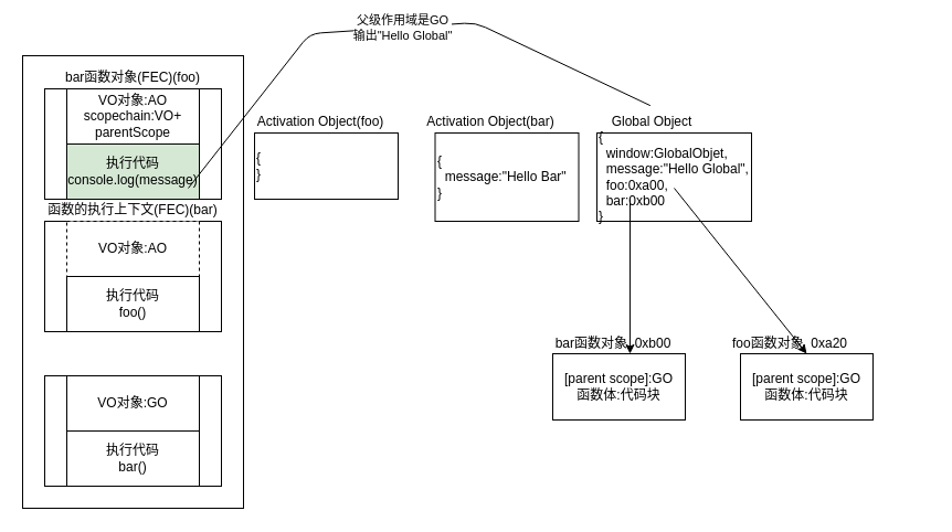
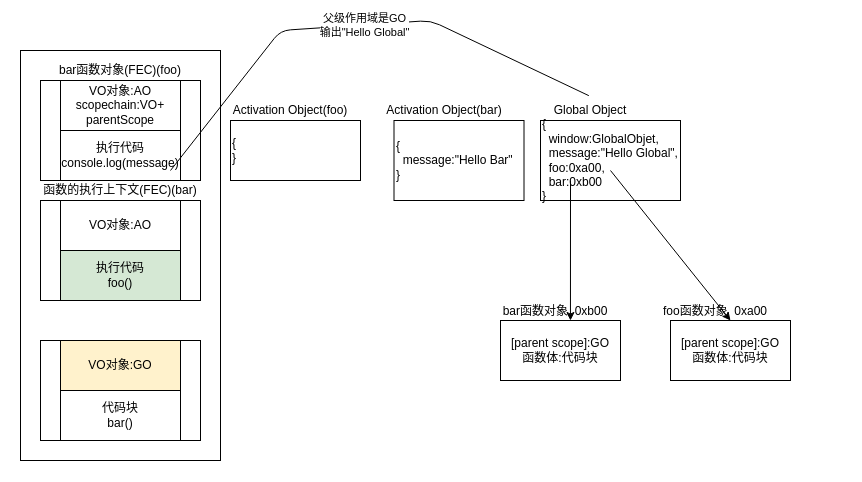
  <mxCell id="0" />
  <mxCell id="1" parent="0" />
  <mxCell id="2" value="" style="rounded=0;whiteSpace=wrap;html=1;" vertex="1" parent="1"><mxGeometry x="20" y="50" width="200" height="410" as="geometry" /></mxCell>
  <mxCell id="3" value="{&lt;br&gt;&amp;nbsp; window:GlobalObjet,&lt;br&gt;&lt;div&gt;&lt;span&gt;&amp;nbsp; message:&quot;Hello Global&quot;,&lt;/span&gt;&lt;/div&gt;&lt;div&gt;&lt;span&gt;&amp;nbsp; foo:0xa00,&lt;/span&gt;&lt;/div&gt;&lt;div&gt;&lt;span&gt;&amp;nbsp; bar:0xb00&lt;/span&gt;&lt;/div&gt;}" style="rounded=0;whiteSpace=wrap;html=1;align=left;" vertex="1" parent="1"><mxGeometry x="540" y="120" width="140" height="80" as="geometry" /></mxCell>
  <mxCell id="4" value="Global Object" style="text;html=1;strokeColor=none;fillColor=none;align=center;verticalAlign=middle;whiteSpace=wrap;rounded=0;" vertex="1" parent="1"><mxGeometry x="530" y="100" width="120" height="20" as="geometry" /></mxCell>
  <mxCell id="5" value="[parent scope]:GO&lt;br&gt;函数体:代码块" style="rounded=0;whiteSpace=wrap;html=1;" vertex="1" parent="1"><mxGeometry x="670" y="320" width="120" height="60" as="geometry" /></mxCell>
  <mxCell id="6" value="" style="endArrow=classic;html=1;entryX=0.5;entryY=0;entryDx=0;entryDy=0;" edge="1" parent="1" target="5"><mxGeometry width="50" height="50" relative="1" as="geometry"><mxPoint x="610" y="170" as="sourcePoint" /><mxPoint x="612.06" y="272.66" as="targetPoint" /></mxGeometry></mxCell>
- <mxCell id="7" value="foo函数对象&amp;nbsp; 0xa20" style="text;html=1;strokeColor=none;fillColor=none;align=center;verticalAlign=middle;whiteSpace=wrap;rounded=0;" vertex="1" parent="1"><mxGeometry x="590" y="310" width="250" as="geometry" /></mxCell>
+ <mxCell id="7" value="foo函数对象&amp;nbsp; 0xa00" style="text;html=1;strokeColor=none;fillColor=none;align=center;verticalAlign=middle;whiteSpace=wrap;rounded=0;" vertex="1" parent="1"><mxGeometry x="590" y="310" width="250" as="geometry" /></mxCell>
  <mxCell id="8" value="[parent scope]:GO&lt;br&gt;函数体:代码块" style="rounded=0;whiteSpace=wrap;html=1;" vertex="1" parent="1"><mxGeometry x="500" y="320" width="120" height="60" as="geometry" /></mxCell>
  <mxCell id="9" value="bar函数对象&amp;nbsp; 0xb00" style="text;html=1;strokeColor=none;fillColor=none;align=center;verticalAlign=middle;whiteSpace=wrap;rounded=0;" vertex="1" parent="1"><mxGeometry x="430" y="310" width="250" as="geometry" /></mxCell>
  <mxCell id="10" value="" style="endArrow=classic;html=1;entryX=0.583;entryY=0;entryDx=0;entryDy=0;entryPerimeter=0;" edge="1" parent="1" target="8"><mxGeometry width="50" height="50" relative="1" as="geometry"><mxPoint x="570" y="180" as="sourcePoint" /><mxPoint x="690" y="330" as="targetPoint" /></mxGeometry></mxCell>
  <mxCell id="11" value="" style="rounded=0;whiteSpace=wrap;html=1;" vertex="1" parent="1"><mxGeometry x="40" y="340" width="160" height="100" as="geometry" /></mxCell>
- <mxCell id="12" value="VO对象:GO" style="rounded=0;whiteSpace=wrap;html=1;" vertex="1" parent="1"><mxGeometry x="60" y="340" width="120" height="50" as="geometry" /></mxCell>
- <mxCell id="13" value="执行代码&lt;br&gt;bar()" style="rounded=0;whiteSpace=wrap;html=1;" vertex="1" parent="1"><mxGeometry x="60" y="390" width="120" height="50" as="geometry" /></mxCell>
+ <mxCell id="12" value="VO对象:GO" style="rounded=0;whiteSpace=wrap;html=1;fillColor=#fff2cc;" vertex="1" parent="1"><mxGeometry x="60" y="340" width="120" height="50" as="geometry" /></mxCell>
+ <mxCell id="13" value="代码块&lt;br&gt;bar()" style="rounded=0;whiteSpace=wrap;html=1;" vertex="1" parent="1"><mxGeometry x="60" y="390" width="120" height="50" as="geometry" /></mxCell>
  <mxCell id="14" value="" style="rounded=0;whiteSpace=wrap;html=1;" vertex="1" parent="1"><mxGeometry x="40" y="200" width="160" height="100" as="geometry" /></mxCell>
- <mxCell id="15" value="VO对象:AO" style="rounded=0;whiteSpace=wrap;html=1;dashed=1;" vertex="1" parent="1"><mxGeometry x="60" y="200" width="120" height="50" as="geometry" /></mxCell>
- <mxCell id="16" value="执行代码&lt;br&gt;foo()" style="rounded=0;whiteSpace=wrap;html=1;" vertex="1" parent="1"><mxGeometry x="60" y="250" width="120" height="50" as="geometry" /></mxCell>
+ <mxCell id="15" value="VO对象:AO" style="rounded=0;whiteSpace=wrap;html=1;" vertex="1" parent="1"><mxGeometry x="60" y="200" width="120" height="50" as="geometry" /></mxCell>
+ <mxCell id="16" value="执行代码&lt;br&gt;foo()" style="rounded=0;whiteSpace=wrap;html=1;fillColor=#d5e8d4;" vertex="1" parent="1"><mxGeometry x="60" y="250" width="120" height="50" as="geometry" /></mxCell>
  <mxCell id="17" value="{&lt;br&gt;&lt;div&gt;&lt;span&gt;&amp;nbsp; message:&quot;Hello Bar&quot;&lt;/span&gt;&lt;/div&gt;}" style="rounded=0;whiteSpace=wrap;html=1;align=left;" vertex="1" parent="1"><mxGeometry x="393.5" y="120" width="130" height="80" as="geometry" /></mxCell>
  <mxCell id="18" value="Activation Object(bar)" style="text;html=1;strokeColor=none;fillColor=none;align=center;verticalAlign=middle;whiteSpace=wrap;rounded=0;" vertex="1" parent="1"><mxGeometry x="383.5" y="100" width="120" height="20" as="geometry" /></mxCell>
  <mxCell id="19" value="函数的执行上下文(FEC)(bar)" style="text;html=1;strokeColor=none;fillColor=none;align=center;verticalAlign=middle;whiteSpace=wrap;rounded=0;" vertex="1" parent="1"><mxGeometry x="30" y="180" width="180" height="20" as="geometry" /></mxCell>
  <mxCell id="20" value="" style="rounded=0;whiteSpace=wrap;html=1;" vertex="1" parent="1"><mxGeometry x="40" y="80" width="160" height="100" as="geometry" /></mxCell>
  <mxCell id="21" value="bar函数对象(FEC)(foo)" style="text;html=1;strokeColor=none;fillColor=none;align=center;verticalAlign=middle;whiteSpace=wrap;rounded=0;" vertex="1" parent="1"><mxGeometry x="30" y="60" width="180" height="20" as="geometry" /></mxCell>
  <mxCell id="22" value="{&lt;br&gt;}" style="rounded=0;whiteSpace=wrap;html=1;align=left;" vertex="1" parent="1"><mxGeometry x="230" y="120" width="130" height="60" as="geometry" /></mxCell>
  <mxCell id="23" value="Activation Object(foo)" style="text;html=1;strokeColor=none;fillColor=none;align=center;verticalAlign=middle;whiteSpace=wrap;rounded=0;" vertex="1" parent="1"><mxGeometry x="230" y="100" width="120" height="20" as="geometry" /></mxCell>
  <mxCell id="24" value="VO对象:AO&lt;br&gt;scopechain:VO+&lt;br&gt;parentScope" style="rounded=0;whiteSpace=wrap;html=1;" vertex="1" parent="1"><mxGeometry x="60" y="80" width="120" height="50" as="geometry" /></mxCell>
- <mxCell id="25" value="执行代码&lt;br&gt;console.log(message)" style="rounded=0;whiteSpace=wrap;html=1;fillColor=#d5e8d4;" vertex="1" parent="1"><mxGeometry x="60" y="130" width="120" height="50" as="geometry" /></mxCell>
+ <mxCell id="25" value="执行代码&lt;br&gt;console.log(message)" style="rounded=0;whiteSpace=wrap;html=1;" vertex="1" parent="1"><mxGeometry x="60" y="130" width="120" height="50" as="geometry" /></mxCell>
  <mxCell id="26" value="" style="endArrow=none;html=1;entryX=0.486;entryY=-0.242;entryDx=0;entryDy=0;entryPerimeter=0;" edge="1" parent="1" target="4"><mxGeometry width="50" height="50" relative="1" as="geometry"><mxPoint x="170" y="170" as="sourcePoint" /><mxPoint x="420" y="0" as="targetPoint" /><Array as="points"><mxPoint x="280" y="30" /><mxPoint x="430" y="20" /></Array></mxGeometry></mxCell>
  <mxCell id="27" value="父级作用域是GO&lt;br&gt;输出&quot;Hello Global&quot;" style="edgeLabel;html=1;align=center;verticalAlign=middle;resizable=0;points=[];" vertex="1" connectable="0" parent="26"><mxGeometry x="0.042" relative="1" as="geometry"><mxPoint as="offset" /></mxGeometry></mxCell>
  <mxCell id="28" style="edgeStyle=orthogonalEdgeStyle;rounded=0;orthogonalLoop=1;jettySize=auto;html=1;exitX=0.5;exitY=1;exitDx=0;exitDy=0;" edge="1" parent="1" source="22" target="22"><mxGeometry relative="1" as="geometry" /></mxCell>
